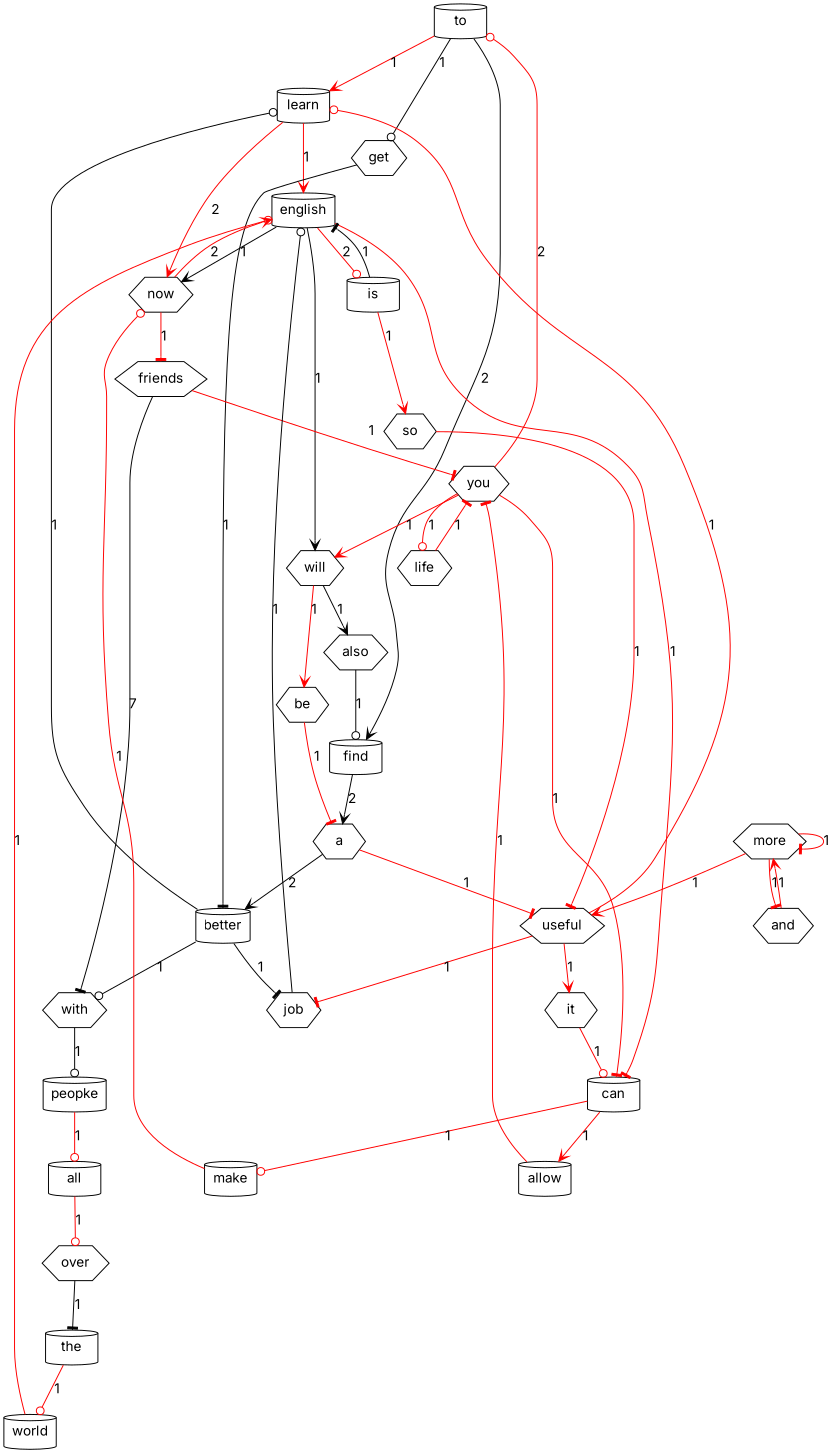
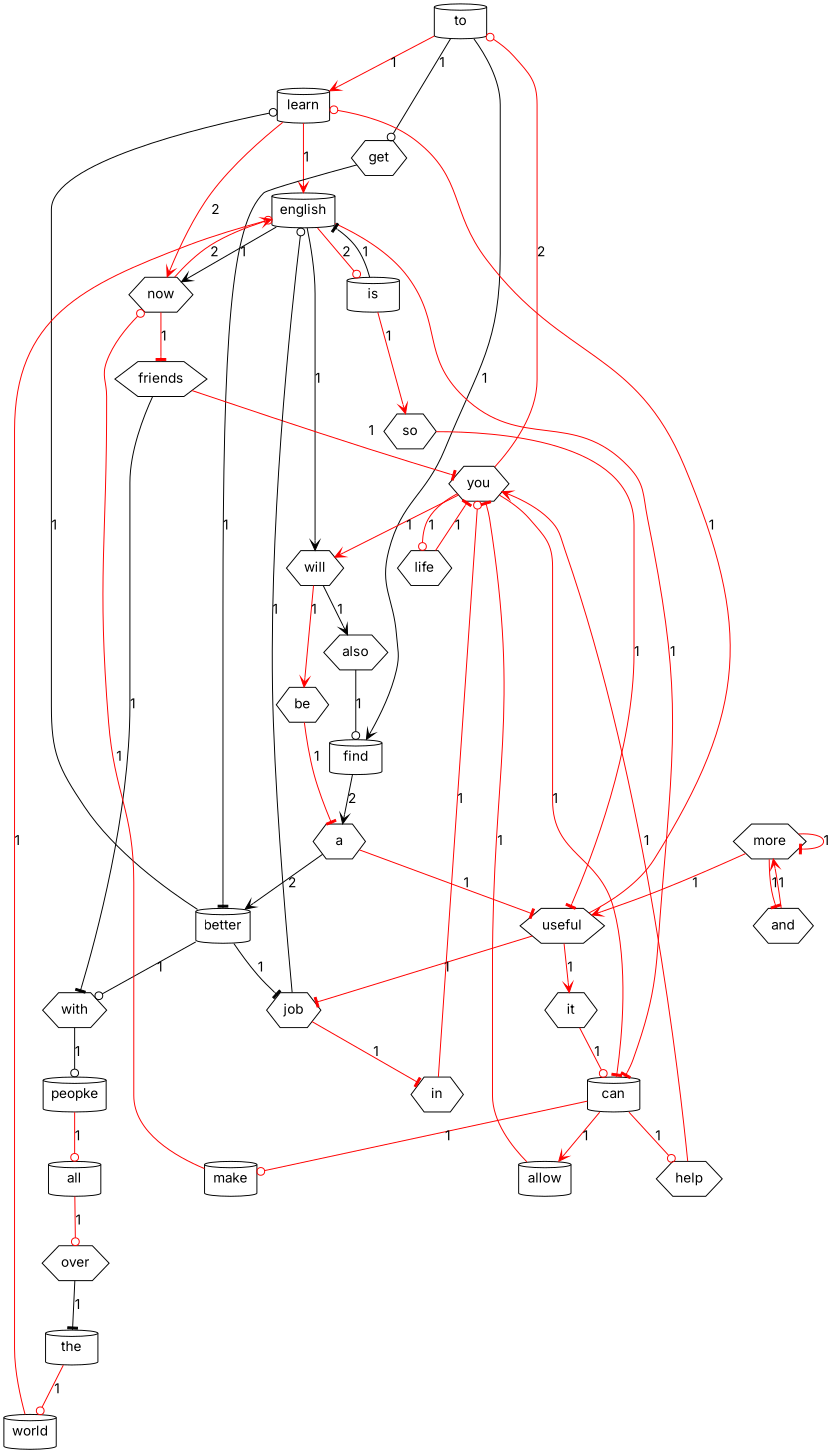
  digraph {
    fontname=Inter
    node [fontname=Inter shape=hexagon]
    edge [arrowhead=odot color=red fontname=Inter]
    to [shape=cylinder]
    learn [shape=cylinder]
    find [shape=cylinder]
    get
    english [shape=cylinder]
    now
    a
    better [shape=cylinder]
    is [shape=cylinder]
    can [shape=cylinder]
    will
    friends
    so
+   help
    allow [shape=cylinder]
    make [shape=cylinder]
    be
    also
    you
    with
    useful
    more
    and
    it
    job
+   in
    life
    peopke [shape=cylinder]
    all [shape=cylinder]
    over
    the [shape=cylinder]
    world [shape=cylinder]
    to -> learn [arrowhead=vee label=1]
-   to -> find [arrowhead=vee label=2 color=""]
+   to -> find [arrowhead=vee label=1 color=""]
    to -> get [label=1 color=""]
    learn -> english [arrowhead=vee label=1]
    learn -> now [arrowhead=vee label=2]
    find -> a [arrowhead=vee label=2 color=""]
    get -> better [arrowhead=tee label=1 color=""]
    english -> now [arrowhead=vee label=1 color=""]
    english -> is [label=2]
    english -> can [arrowhead=tee label=1]
    english -> will [arrowhead=vee label=1 color=""]
    now -> english [arrowhead=vee label=2]
    now -> friends [arrowhead=tee label=1]
    a -> better [arrowhead=vee label=2 color=""]
    a -> useful [arrowhead=tee label=1]
    better -> learn [label=1 color=""]
    better -> with [label=1 color=""]
    better -> job [arrowhead=tee label=1 color=""]
    is -> english [arrowhead=tee label=1 color=""]
    is -> so [arrowhead=vee label=1]
+   can -> help [label=1]
    can -> allow [arrowhead=vee label=1]
    can -> make [label=1]
    will -> be [arrowhead=vee label=1]
    will -> also [arrowhead=vee label=1 color=""]
    friends -> you [arrowhead=tee label=1]
-   friends -> with [arrowhead=tee label=7 color=""]
+   friends -> with [arrowhead=tee label=1 color=""]
    so -> useful [arrowhead=tee label=1]
+   help -> you [arrowhead=vee label=1]
    allow -> you [arrowhead=tee label=1]
    make -> now [label=1]
    be -> a [arrowhead=tee label=1]
    also -> find [label=1 color=""]
    you -> to [label=2]
    you -> can [arrowhead=tee label=1]
    you -> will [arrowhead=vee label=1]
    you -> life [label=1]
    with -> peopke [label=1 color=""]
    useful -> learn [label=1]
    useful -> it [arrowhead=vee label=1]
    useful -> job [arrowhead=tee label=1]
    more -> useful [arrowhead=vee label=1]
    more -> more [arrowhead=tee label=1]
    more -> and [arrowhead=tee label=1]
    and -> more [arrowhead=vee label=1]
    it -> can [label=1]
    job -> english [label=1 color=""]
+   job -> in [arrowhead=tee label=1]
+   in -> you [label=1]
    life -> you [arrowhead=tee label=1]
    peopke -> all [label=1]
    all -> over [label=1]
    over -> the [arrowhead=tee color=black label=1]
    the -> world [label=1]
    world -> english [label=1]
  }
